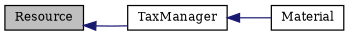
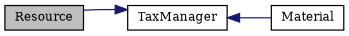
  digraph {
    fontname="DejaVu Serif"
    rankdir=LR
    node [color=black fillcolor=white fontname="DejaVu Serif" fontsize=10 shape=record style=filled]
    edge [color=midnightblue dir=back fontname="DejaVu Serif" fontsize=10 labelfontname=Helvetica labelfontsize=10 style=solid]
    n1 [fillcolor=grey75 fontcolor=black height=0.2 label=Resource width=0.4]
    n2 [height=0.2 label=Material width=0.4]
    n3 [height=0.2 label=TaxManager width=0.4]
-   n1 -> n3
+   n3 -> n1
    n3 -> n2
  }
